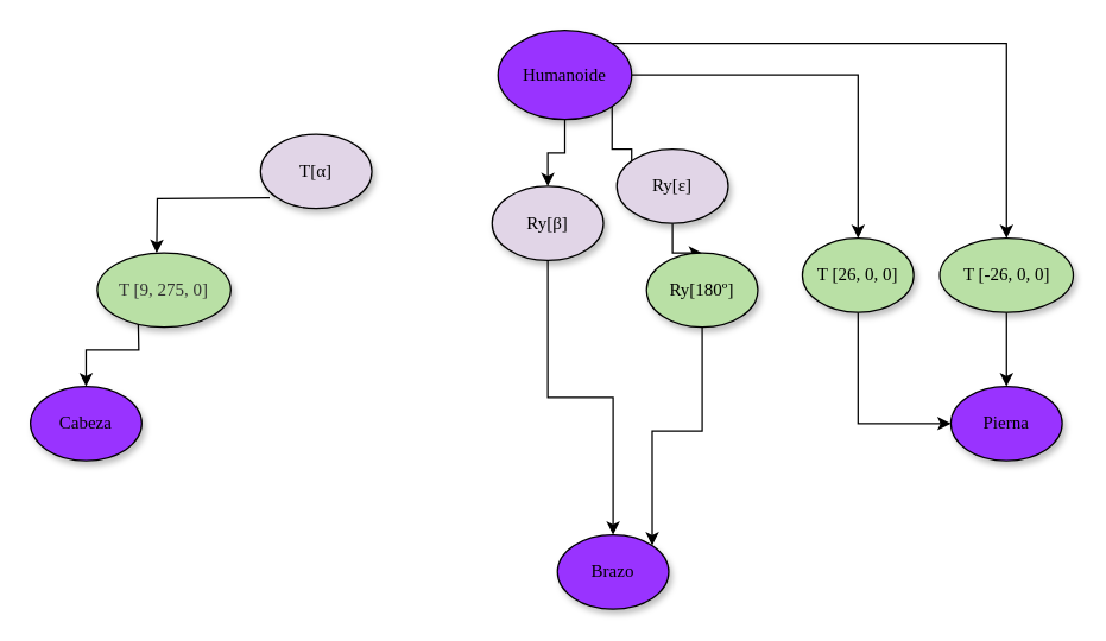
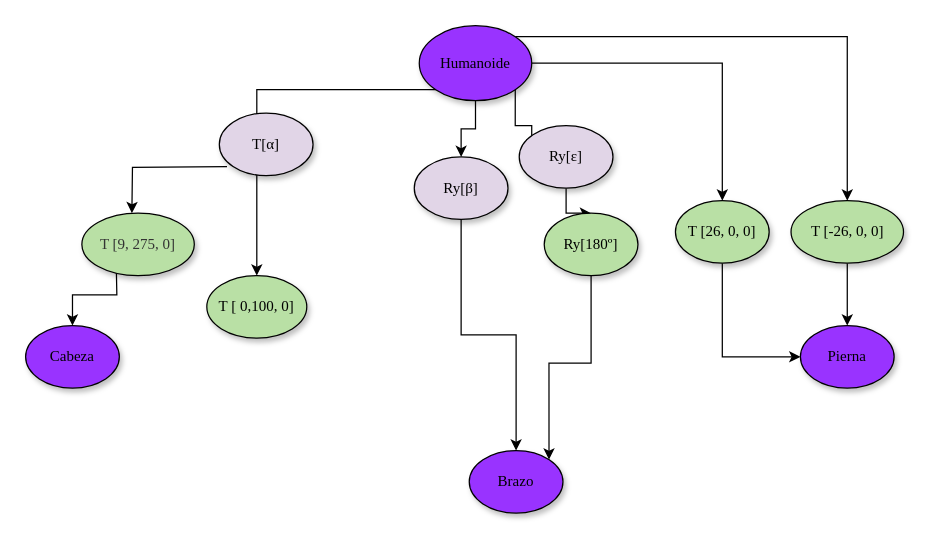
  <mxCell id="0" />
  <mxCell id="1" parent="0" />
+ <mxCell id="2" style="edgeStyle=orthogonalEdgeStyle;rounded=0;orthogonalLoop=1;jettySize=auto;html=1;exitX=0;exitY=1;exitDx=0;exitDy=0;" parent="1" source="7" target="17" edge="1"><mxGeometry relative="1" as="geometry" /></mxCell>
  <mxCell id="3" style="edgeStyle=orthogonalEdgeStyle;rounded=0;orthogonalLoop=1;jettySize=auto;html=1;exitX=0.5;exitY=1;exitDx=0;exitDy=0;" parent="1" source="7" target="19" edge="1"><mxGeometry relative="1" as="geometry" /></mxCell>
  <mxCell id="4" style="edgeStyle=orthogonalEdgeStyle;rounded=0;orthogonalLoop=1;jettySize=auto;html=1;exitX=1;exitY=1;exitDx=0;exitDy=0;entryX=0.133;entryY=0.4;entryDx=0;entryDy=0;entryPerimeter=0;" edge="1" parent="1" source="7" target="21"><mxGeometry relative="1" as="geometry" /></mxCell>
  <mxCell id="5" style="edgeStyle=orthogonalEdgeStyle;rounded=0;orthogonalLoop=1;jettySize=auto;html=1;exitX=1;exitY=0.5;exitDx=0;exitDy=0;" edge="1" parent="1" source="7" target="14"><mxGeometry relative="1" as="geometry" /></mxCell>
  <mxCell id="6" style="edgeStyle=orthogonalEdgeStyle;rounded=0;orthogonalLoop=1;jettySize=auto;html=1;exitX=1;exitY=0;exitDx=0;exitDy=0;" edge="1" parent="1" source="7" target="11"><mxGeometry relative="1" as="geometry" /></mxCell>
  <mxCell id="7" value="Humanoide" style="ellipse;whiteSpace=wrap;html=1;rounded=0;shadow=1;comic=0;labelBackgroundColor=none;strokeWidth=1;fontFamily=Verdana;fontSize=12;align=center;fillColor=#9933FF;" parent="1" vertex="1"><mxGeometry x="335" y="20" width="90" height="60" as="geometry" /></mxCell>
  <mxCell id="8" value="Brazo" style="ellipse;whiteSpace=wrap;html=1;rounded=0;shadow=1;comic=0;labelBackgroundColor=none;strokeWidth=1;fontFamily=Verdana;fontSize=12;align=center;fillColor=#9933FF;" parent="1" vertex="1"><mxGeometry x="375" y="360" width="75" height="50" as="geometry" /></mxCell>
  <mxCell id="9" value="&lt;div&gt;Pierna&lt;/div&gt;" style="ellipse;whiteSpace=wrap;html=1;rounded=0;shadow=1;comic=0;labelBackgroundColor=none;strokeWidth=1;fontFamily=Verdana;fontSize=12;align=center;fillColor=#9933FF;" parent="1" vertex="1"><mxGeometry x="640" y="260" width="75" height="50" as="geometry" /></mxCell>
  <mxCell id="10" style="edgeStyle=orthogonalEdgeStyle;rounded=0;orthogonalLoop=1;jettySize=auto;html=1;exitX=0.5;exitY=1;exitDx=0;exitDy=0;entryX=0.5;entryY=0;entryDx=0;entryDy=0;" parent="1" source="11" target="9" edge="1"><mxGeometry relative="1" as="geometry" /></mxCell>
  <mxCell id="11" value="T [-26, 0, 0]" style="ellipse;whiteSpace=wrap;html=1;rounded=0;shadow=1;comic=0;labelBackgroundColor=none;strokeWidth=1;fontFamily=Verdana;fontSize=12;align=center;fillColor=#B9E0A5;" parent="1" vertex="1"><mxGeometry x="632.5" y="160" width="90" height="50" as="geometry" /></mxCell>
  <mxCell id="12" value="Cabeza" style="ellipse;whiteSpace=wrap;html=1;rounded=0;shadow=1;comic=0;labelBackgroundColor=none;strokeWidth=1;fontFamily=Verdana;fontSize=12;align=center;fillColor=#9933FF;" parent="1" vertex="1"><mxGeometry x="20" y="260" width="75" height="50" as="geometry" /></mxCell>
  <mxCell id="13" style="edgeStyle=orthogonalEdgeStyle;rounded=0;orthogonalLoop=1;jettySize=auto;html=1;exitX=0.5;exitY=1;exitDx=0;exitDy=0;entryX=0;entryY=0.5;entryDx=0;entryDy=0;" parent="1" source="14" target="9" edge="1"><mxGeometry relative="1" as="geometry" /></mxCell>
  <mxCell id="14" value="T [26, 0, 0]" style="ellipse;whiteSpace=wrap;html=1;rounded=0;shadow=1;comic=0;labelBackgroundColor=none;strokeWidth=1;fontFamily=Verdana;fontSize=12;align=center;fillColor=#B9E0A5;" parent="1" vertex="1"><mxGeometry x="540" y="160" width="75" height="50" as="geometry" /></mxCell>
  <mxCell id="15" style="edgeStyle=orthogonalEdgeStyle;rounded=0;orthogonalLoop=1;jettySize=auto;html=1;exitX=0.5;exitY=1;exitDx=0;exitDy=0;" parent="1" target="12" edge="1"><mxGeometry relative="1" as="geometry"><mxPoint x="92.5" y="210" as="sourcePoint" /></mxGeometry></mxCell>
  <mxCell id="16" style="edgeStyle=orthogonalEdgeStyle;rounded=0;orthogonalLoop=1;jettySize=auto;html=1;exitX=0;exitY=1;exitDx=0;exitDy=0;entryX=0.667;entryY=0.2;entryDx=0;entryDy=0;entryPerimeter=0;" parent="1" edge="1"><mxGeometry relative="1" as="geometry"><mxPoint x="181.162" y="132.796" as="sourcePoint" /><mxPoint x="105.025" y="170" as="targetPoint" /></mxGeometry></mxCell>
+ <mxCell id="17" value="T [ 0,100, 0]" style="ellipse;whiteSpace=wrap;html=1;rounded=0;shadow=1;comic=0;labelBackgroundColor=none;strokeWidth=1;fontFamily=Verdana;fontSize=12;align=center;fillColor=#B9E0A5;" parent="1" vertex="1"><mxGeometry x="165" y="220" width="80" height="50" as="geometry" /></mxCell>
  <mxCell id="18" style="edgeStyle=orthogonalEdgeStyle;rounded=0;orthogonalLoop=1;jettySize=auto;html=1;exitX=0.5;exitY=1;exitDx=0;exitDy=0;" parent="1" source="19" target="8" edge="1"><mxGeometry relative="1" as="geometry"><mxPoint x="352.5" y="250" as="targetPoint" /></mxGeometry></mxCell>
  <mxCell id="19" value="Ry[β]" style="ellipse;whiteSpace=wrap;html=1;rounded=0;shadow=1;comic=0;labelBackgroundColor=none;strokeWidth=1;fontFamily=Verdana;fontSize=12;align=center;fillColor=#E1D5E7;" parent="1" vertex="1"><mxGeometry x="331" y="125" width="75" height="50" as="geometry" /></mxCell>
  <mxCell id="20" style="edgeStyle=orthogonalEdgeStyle;rounded=0;orthogonalLoop=1;jettySize=auto;html=1;exitX=0.5;exitY=1;exitDx=0;exitDy=0;" parent="1" source="21" target="23" edge="1"><mxGeometry relative="1" as="geometry" /></mxCell>
  <mxCell id="21" value="Ry[ε]" style="ellipse;whiteSpace=wrap;html=1;rounded=0;shadow=1;comic=0;labelBackgroundColor=none;strokeWidth=1;fontFamily=Verdana;fontSize=12;align=center;fillColor=#E1D5E7;" parent="1" vertex="1"><mxGeometry x="415" y="100" width="75" height="50" as="geometry" /></mxCell>
  <mxCell id="22" style="edgeStyle=orthogonalEdgeStyle;rounded=0;orthogonalLoop=1;jettySize=auto;html=1;exitX=0.5;exitY=1;exitDx=0;exitDy=0;entryX=1;entryY=0;entryDx=0;entryDy=0;" parent="1" source="23" target="8" edge="1"><mxGeometry relative="1" as="geometry"><mxPoint x="472.5" y="250" as="targetPoint" /></mxGeometry></mxCell>
  <mxCell id="23" value="Ry[180º]" style="ellipse;whiteSpace=wrap;html=1;rounded=0;shadow=1;comic=0;labelBackgroundColor=none;strokeWidth=1;fontFamily=Verdana;fontSize=12;align=center;fillColor=#B9E0A5;strokeColor=#000000;" parent="1" vertex="1"><mxGeometry x="435" y="170" width="75" height="50" as="geometry" /></mxCell>
  <mxCell id="24" value="T[α]" style="ellipse;whiteSpace=wrap;html=1;rounded=0;shadow=1;comic=0;labelBackgroundColor=none;strokeWidth=1;fontFamily=Verdana;fontSize=12;align=center;fillColor=#e1d5e7;strokeColor=#000000;" parent="1" vertex="1"><mxGeometry x="175" y="90" width="75" height="50" as="geometry" /></mxCell>
  <mxCell id="25" value="T [9, 275, 0]" style="ellipse;whiteSpace=wrap;html=1;rounded=0;shadow=1;comic=0;labelBackgroundColor=none;strokeWidth=1;fontFamily=Verdana;fontSize=12;align=center;fillColor=#B9E0A5;strokeColor=#000000;fontColor=#333333;" parent="1" vertex="1"><mxGeometry x="65" y="170" width="90" height="50" as="geometry" /></mxCell>
